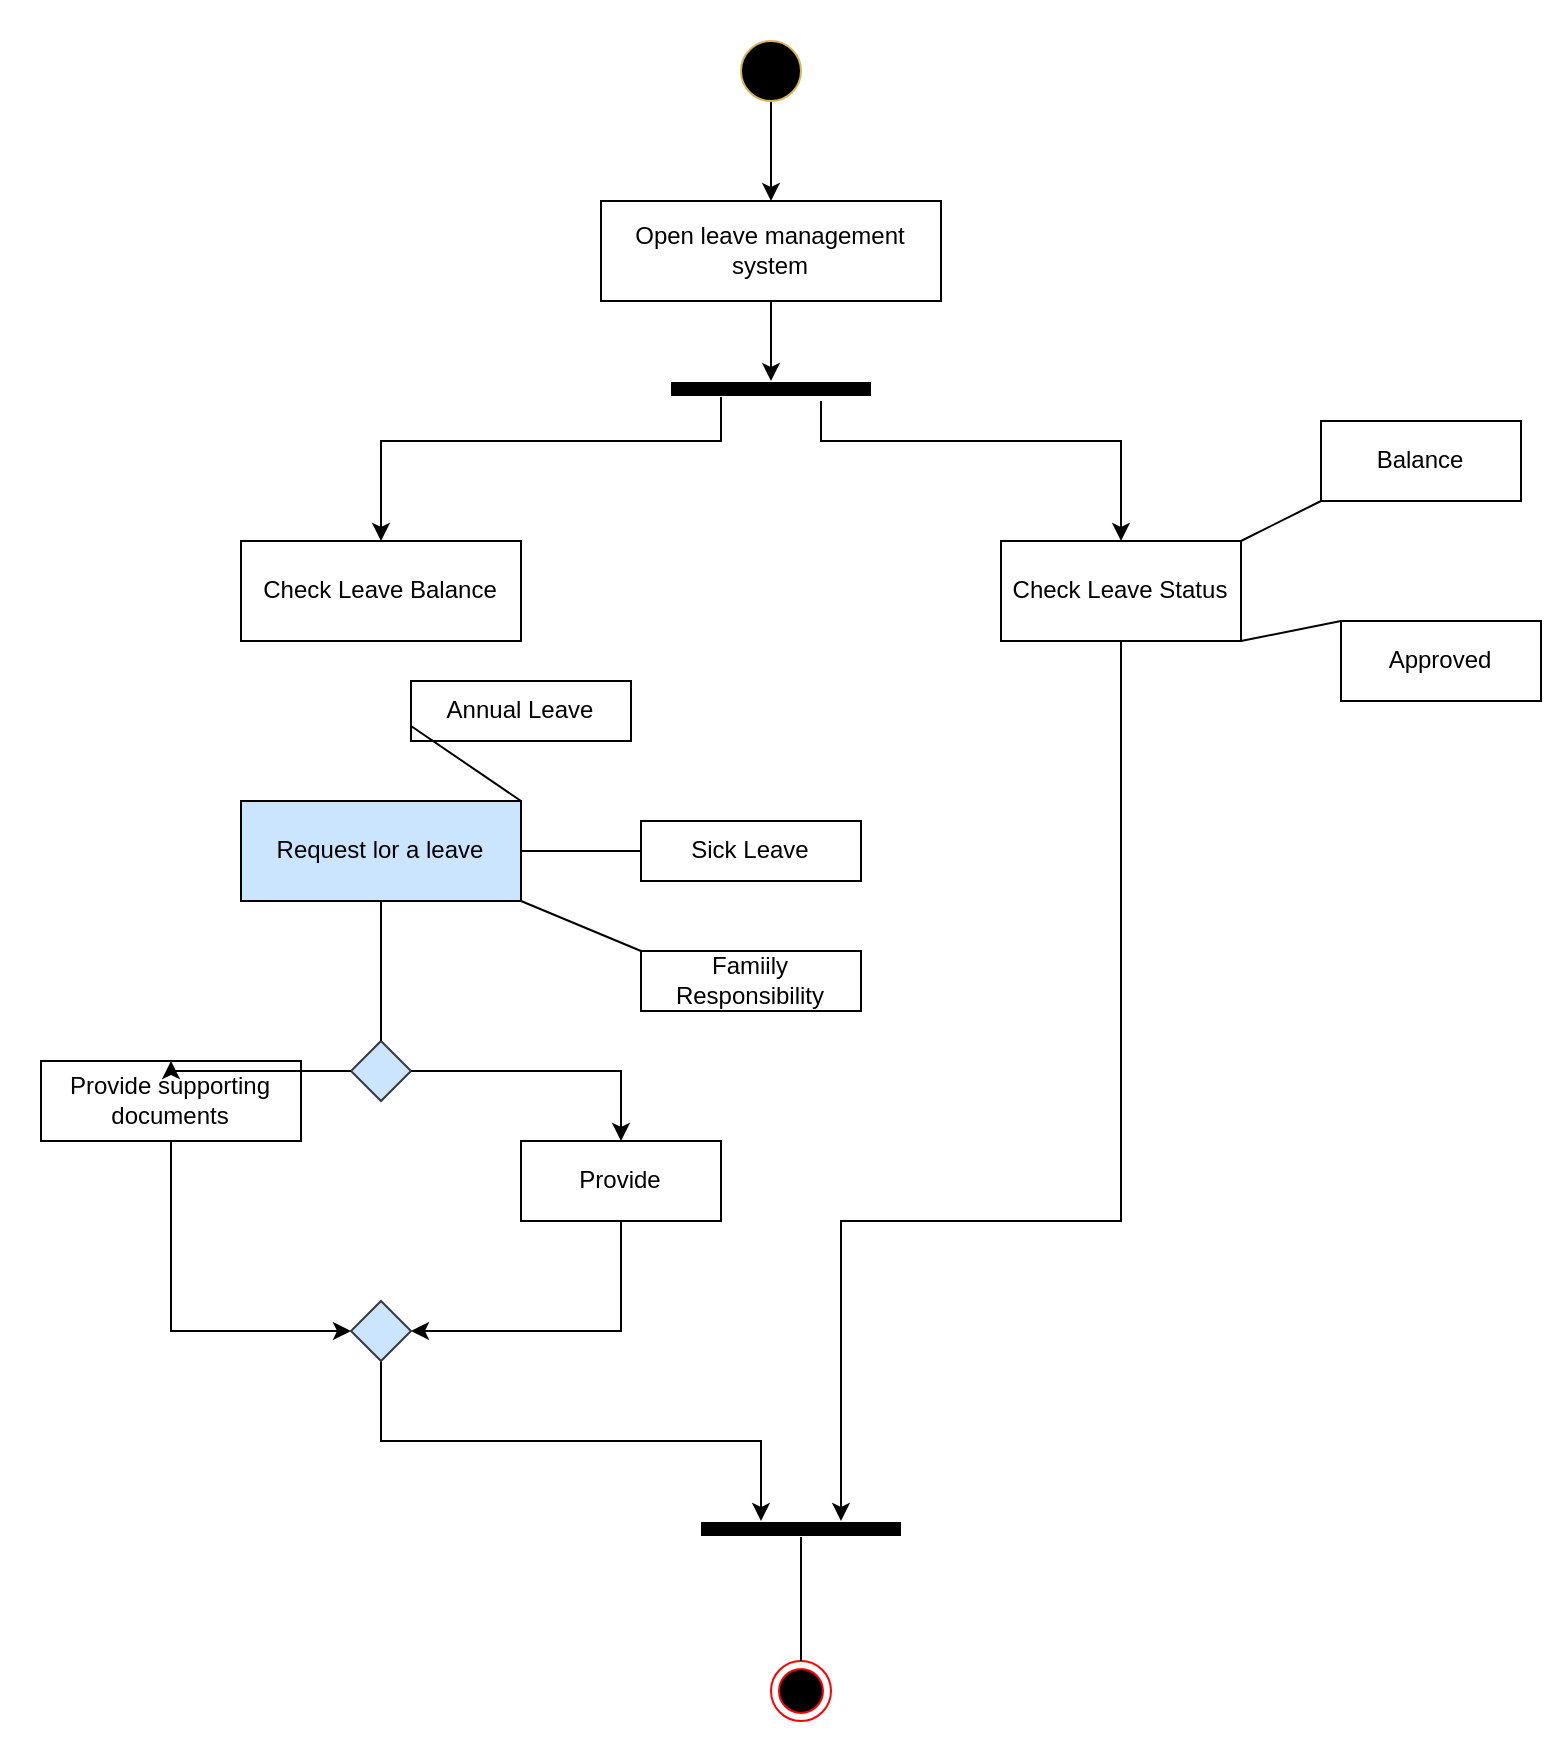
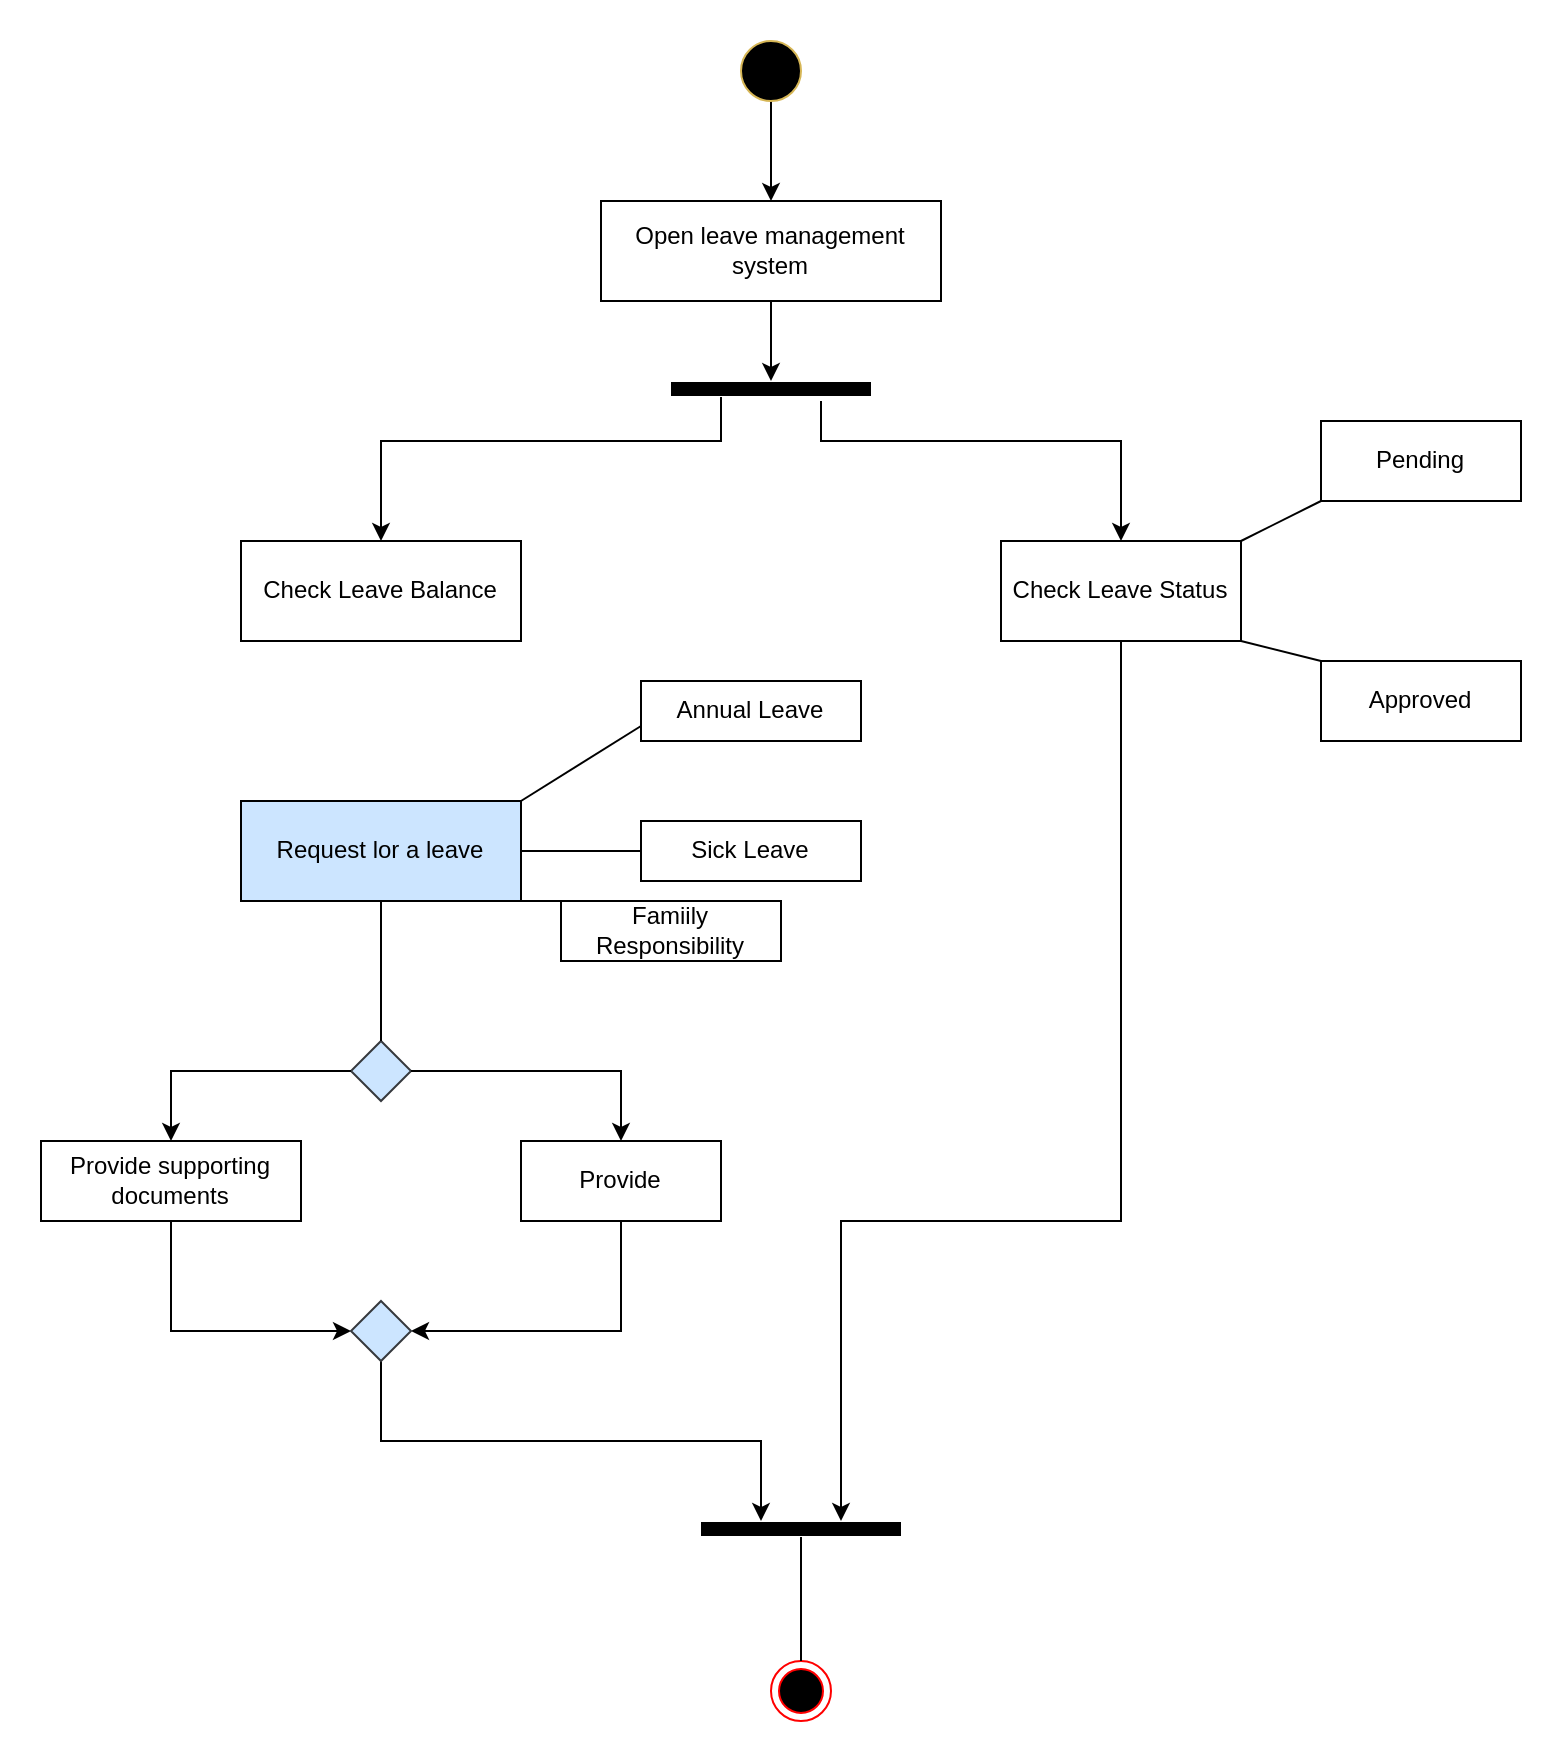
  <mxCell id="0" />
  <mxCell id="1" parent="0" />
  <mxCell id="2" style="edgeStyle=orthogonalEdgeStyle;rounded=0;orthogonalLoop=1;jettySize=auto;html=1;exitX=0.5;exitY=1;exitDx=0;exitDy=0;exitPerimeter=0;entryX=0.5;entryY=0;entryDx=0;entryDy=0;" edge="1" parent="1" source="3" target="5"><mxGeometry relative="1" as="geometry" /></mxCell>
  <mxCell id="3" value="" style="verticalLabelPosition=bottom;verticalAlign=top;html=1;shape=mxgraph.flowchart.on-page_reference;fillColor=#000000;strokeColor=#d6b656;" vertex="1" parent="1"><mxGeometry x="370" y="20" width="30" height="30" as="geometry" /></mxCell>
  <mxCell id="4" style="edgeStyle=orthogonalEdgeStyle;rounded=0;orthogonalLoop=1;jettySize=auto;html=1;exitX=0.5;exitY=1;exitDx=0;exitDy=0;entryX=0.5;entryY=0;entryDx=0;entryDy=0;entryPerimeter=0;" edge="1" parent="1" source="5" target="11"><mxGeometry relative="1" as="geometry" /></mxCell>
  <mxCell id="5" value="Open leave management system" style="html=1;whiteSpace=wrap;" vertex="1" parent="1"><mxGeometry x="300" y="100" width="170" height="50" as="geometry" /></mxCell>
  <mxCell id="6" value="Check Leave Balance" style="html=1;whiteSpace=wrap;" vertex="1" parent="1"><mxGeometry x="120" y="270" width="140" height="50" as="geometry" /></mxCell>
  <mxCell id="7" value="Request lor a leave" style="html=1;whiteSpace=wrap;fillColor=#cce5ff;" vertex="1" parent="1"><mxGeometry x="120" y="400" width="140" height="50" as="geometry" /></mxCell>
- <mxCell id="8" value="Annual Leave" style="html=1;whiteSpace=wrap;" vertex="1" parent="1"><mxGeometry x="205" y="340" width="110" height="30" as="geometry" /></mxCell>
+ <mxCell id="8" value="Annual Leave" style="html=1;whiteSpace=wrap;" vertex="1" parent="1"><mxGeometry x="320" y="340" width="110" height="30" as="geometry" /></mxCell>
  <mxCell id="9" value="Sick Leave" style="html=1;whiteSpace=wrap;" vertex="1" parent="1"><mxGeometry x="320" y="410" width="110" height="30" as="geometry" /></mxCell>
- <mxCell id="10" value="Famiily Responsibility" style="html=1;whiteSpace=wrap;" vertex="1" parent="1"><mxGeometry x="320" y="475" width="110" height="30" as="geometry" /></mxCell>
+ <mxCell id="10" value="Famiily Responsibility" style="html=1;whiteSpace=wrap;" vertex="1" parent="1"><mxGeometry x="280" y="450" width="110" height="30" as="geometry" /></mxCell>
  <mxCell id="11" value="" style="line;strokeWidth=7;fillColor=none;align=left;verticalAlign=middle;spacingTop=-1;spacingLeft=3;spacingRight=3;rotatable=0;labelPosition=right;points=[];portConstraint=eastwest;strokeColor=inherit;shadow=0;" vertex="1" parent="1"><mxGeometry x="335" y="190" width="100" height="8" as="geometry" /></mxCell>
  <mxCell id="12" value="" style="endArrow=classic;html=1;rounded=0;entryX=0.5;entryY=0;entryDx=0;entryDy=0;" edge="1" parent="1" target="6"><mxGeometry width="50" height="50" relative="1" as="geometry"><mxPoint x="360.003" y="198" as="sourcePoint" /><mxPoint x="383.84" y="280" as="targetPoint" /><Array as="points"><mxPoint x="360" y="220" /><mxPoint x="190" y="220" /></Array></mxGeometry></mxCell>
  <mxCell id="13" value="" style="endArrow=none;html=1;rounded=0;entryX=0;entryY=0.75;entryDx=0;entryDy=0;" edge="1" parent="1" target="8"><mxGeometry width="50" height="50" relative="1" as="geometry"><mxPoint x="260" y="400" as="sourcePoint" /><mxPoint x="310" y="350" as="targetPoint" /></mxGeometry></mxCell>
  <mxCell id="14" value="" style="endArrow=none;html=1;rounded=0;entryX=0;entryY=0;entryDx=0;entryDy=0;" edge="1" parent="1" target="10"><mxGeometry width="50" height="50" relative="1" as="geometry"><mxPoint x="260" y="450" as="sourcePoint" /><mxPoint x="310" y="400" as="targetPoint" /></mxGeometry></mxCell>
  <mxCell id="15" value="" style="endArrow=none;html=1;rounded=0;entryX=0;entryY=0.5;entryDx=0;entryDy=0;entryPerimeter=0;" edge="1" parent="1" target="9"><mxGeometry width="50" height="50" relative="1" as="geometry"><mxPoint x="260" y="425" as="sourcePoint" /><mxPoint x="310" y="380" as="targetPoint" /></mxGeometry></mxCell>
  <mxCell id="16" value="Check Leave Status" style="whiteSpace=wrap;html=1;align=center;" vertex="1" parent="1"><mxGeometry x="500" y="270" width="120" height="50" as="geometry" /></mxCell>
- <mxCell id="17" value="Balance" style="whiteSpace=wrap;html=1;align=center;" vertex="1" parent="1"><mxGeometry x="660" y="210" width="100" height="40" as="geometry" /></mxCell>
- <mxCell id="18" value="Approved" style="whiteSpace=wrap;html=1;align=center;" vertex="1" parent="1"><mxGeometry x="670" y="310" width="100" height="40" as="geometry" /></mxCell>
+ <mxCell id="17" value="Pending" style="whiteSpace=wrap;html=1;align=center;" vertex="1" parent="1"><mxGeometry x="660" y="210" width="100" height="40" as="geometry" /></mxCell>
+ <mxCell id="18" value="Approved" style="whiteSpace=wrap;html=1;align=center;" vertex="1" parent="1"><mxGeometry x="660" y="330" width="100" height="40" as="geometry" /></mxCell>
  <mxCell id="19" value="" style="endArrow=none;html=1;rounded=0;entryX=0;entryY=1;entryDx=0;entryDy=0;" edge="1" parent="1" target="17"><mxGeometry width="50" height="50" relative="1" as="geometry"><mxPoint x="620" y="270" as="sourcePoint" /><mxPoint x="670" y="220" as="targetPoint" /></mxGeometry></mxCell>
  <mxCell id="20" value="" style="endArrow=none;html=1;rounded=0;entryX=0;entryY=0;entryDx=0;entryDy=0;" edge="1" parent="1" target="18"><mxGeometry width="50" height="50" relative="1" as="geometry"><mxPoint x="620" y="320" as="sourcePoint" /><mxPoint x="670" y="270" as="targetPoint" /></mxGeometry></mxCell>
  <mxCell id="21" value="" style="endArrow=classic;html=1;rounded=0;entryX=0.5;entryY=0;entryDx=0;entryDy=0;" edge="1" parent="1" target="16"><mxGeometry width="50" height="50" relative="1" as="geometry"><mxPoint x="410" y="200" as="sourcePoint" /><mxPoint x="480" y="190" as="targetPoint" /><Array as="points"><mxPoint x="410" y="220" /><mxPoint x="560" y="220" /><mxPoint x="560" y="240" /></Array></mxGeometry></mxCell>
  <mxCell id="22" style="edgeStyle=orthogonalEdgeStyle;rounded=0;orthogonalLoop=1;jettySize=auto;html=1;exitX=0.5;exitY=1;exitDx=0;exitDy=0;entryX=0;entryY=0.5;entryDx=0;entryDy=0;" edge="1" parent="1" source="23" target="31"><mxGeometry relative="1" as="geometry" /></mxCell>
- <mxCell id="23" value="Provide supporting documents" style="whiteSpace=wrap;html=1;align=center;" vertex="1" parent="1"><mxGeometry x="20" y="530" width="130" height="40" as="geometry" /></mxCell>
+ <mxCell id="23" value="Provide supporting documents" style="whiteSpace=wrap;html=1;align=center;" vertex="1" parent="1"><mxGeometry x="20" y="570" width="130" height="40" as="geometry" /></mxCell>
  <mxCell id="24" style="edgeStyle=orthogonalEdgeStyle;rounded=0;orthogonalLoop=1;jettySize=auto;html=1;exitX=0.5;exitY=1;exitDx=0;exitDy=0;entryX=1;entryY=0.5;entryDx=0;entryDy=0;" edge="1" parent="1" source="25" target="31"><mxGeometry relative="1" as="geometry" /></mxCell>
  <mxCell id="25" value="Provide" style="whiteSpace=wrap;html=1;align=center;" vertex="1" parent="1"><mxGeometry x="260" y="570" width="100" height="40" as="geometry" /></mxCell>
  <mxCell id="26" value="" style="rhombus;whiteSpace=wrap;html=1;fillColor=#cce5ff;strokeColor=#36393d;" vertex="1" parent="1"><mxGeometry x="175" y="520" width="30" height="30" as="geometry" /></mxCell>
  <mxCell id="27" value="" style="endArrow=none;html=1;rounded=0;entryX=0.5;entryY=1;entryDx=0;entryDy=0;" edge="1" parent="1" target="7"><mxGeometry width="50" height="50" relative="1" as="geometry"><mxPoint x="190" y="520" as="sourcePoint" /><mxPoint x="240" y="470" as="targetPoint" /></mxGeometry></mxCell>
  <mxCell id="28" value="" style="endArrow=classic;html=1;rounded=0;exitX=0;exitY=0.5;exitDx=0;exitDy=0;entryX=0.5;entryY=0;entryDx=0;entryDy=0;" edge="1" parent="1" source="26" target="23"><mxGeometry width="50" height="50" relative="1" as="geometry"><mxPoint x="110" y="530" as="sourcePoint" /><mxPoint x="160" y="480" as="targetPoint" /><Array as="points"><mxPoint x="85" y="535" /></Array></mxGeometry></mxCell>
  <mxCell id="29" value="" style="endArrow=classic;html=1;rounded=0;entryX=0.5;entryY=0;entryDx=0;entryDy=0;exitX=1;exitY=0.5;exitDx=0;exitDy=0;" edge="1" parent="1" source="26" target="25"><mxGeometry width="50" height="50" relative="1" as="geometry"><mxPoint x="250" y="540" as="sourcePoint" /><mxPoint x="300" y="490" as="targetPoint" /><Array as="points"><mxPoint x="310" y="535" /></Array></mxGeometry></mxCell>
  <mxCell id="30" style="edgeStyle=orthogonalEdgeStyle;rounded=0;orthogonalLoop=1;jettySize=auto;html=1;exitX=0.5;exitY=1;exitDx=0;exitDy=0;entryX=0.3;entryY=0;entryDx=0;entryDy=0;entryPerimeter=0;" edge="1" parent="1" source="31" target="32"><mxGeometry relative="1" as="geometry" /></mxCell>
  <mxCell id="31" value="" style="rhombus;whiteSpace=wrap;html=1;fillColor=#cce5ff;strokeColor=#36393d;" vertex="1" parent="1"><mxGeometry x="175" y="650" width="30" height="30" as="geometry" /></mxCell>
  <mxCell id="32" value="" style="line;strokeWidth=7;fillColor=none;align=left;verticalAlign=middle;spacingTop=-1;spacingLeft=3;spacingRight=3;rotatable=0;labelPosition=right;points=[];portConstraint=eastwest;strokeColor=inherit;shadow=0;" vertex="1" parent="1"><mxGeometry x="350" y="760" width="100" height="8" as="geometry" /></mxCell>
  <mxCell id="33" value="" style="ellipse;html=1;shape=endState;fillColor=#000000;strokeColor=#ff0000;" vertex="1" parent="1"><mxGeometry x="385" y="830" width="30" height="30" as="geometry" /></mxCell>
  <mxCell id="34" value="" style="endArrow=none;html=1;rounded=0;" edge="1" parent="1" target="32"><mxGeometry width="50" height="50" relative="1" as="geometry"><mxPoint x="400" y="830" as="sourcePoint" /><mxPoint x="450" y="780" as="targetPoint" /></mxGeometry></mxCell>
  <mxCell id="35" value="" style="endArrow=classic;html=1;rounded=0;exitX=0.5;exitY=1;exitDx=0;exitDy=0;entryX=0.7;entryY=0;entryDx=0;entryDy=0;entryPerimeter=0;" edge="1" parent="1" source="16" target="32"><mxGeometry width="50" height="50" relative="1" as="geometry"><mxPoint x="540" y="560" as="sourcePoint" /><mxPoint x="590" y="510" as="targetPoint" /><Array as="points"><mxPoint x="560" y="610" /><mxPoint x="420" y="610" /></Array></mxGeometry></mxCell>
